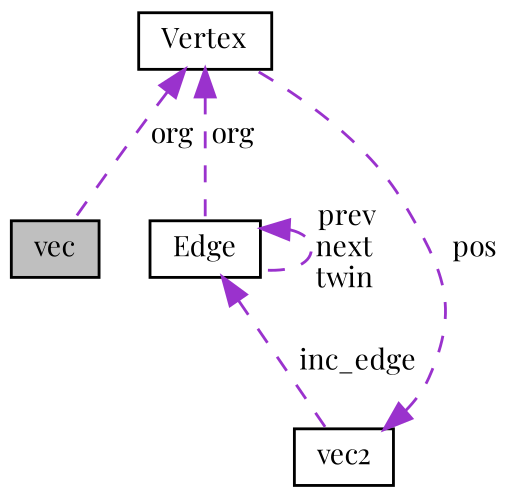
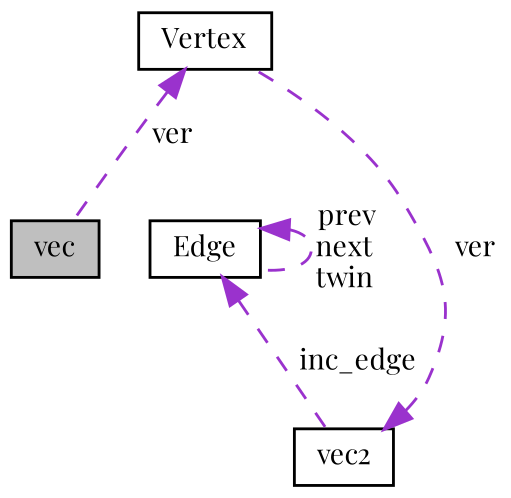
  digraph {
    fontname="Playfair Display"
    node [color=black fillcolor=white fontname="Playfair Display" fontsize=10 shape=record style=filled]
    edge [color=darkorchid3 dir=back fontname="Playfair Display" fontsize=10 labelfontname=Helvetica labelfontsize=10 style=dashed]
    n1 [fillcolor=grey75 fontcolor=black height=0.2 label=vec width=0.4]
    n2 [height=0.2 label=Vertex width=0.4]
    n3 [height=0.2 label="Edge" width=0.4]
    n4 [height=0.2 label=vec2 width=0.4]
-   n2 -> n1 [label=" org"]
-   n2 -> n3 [label=" org"]
+   n2 -> n1 [label=" ver"]
    n3 -> n3 [label=" prev\nnext\ntwin"]
    n3 -> n4 [label=" inc_edge"]
-   n4 -> n2 [label=" pos"]
+   n4 -> n2 [label=" ver"]
  }
